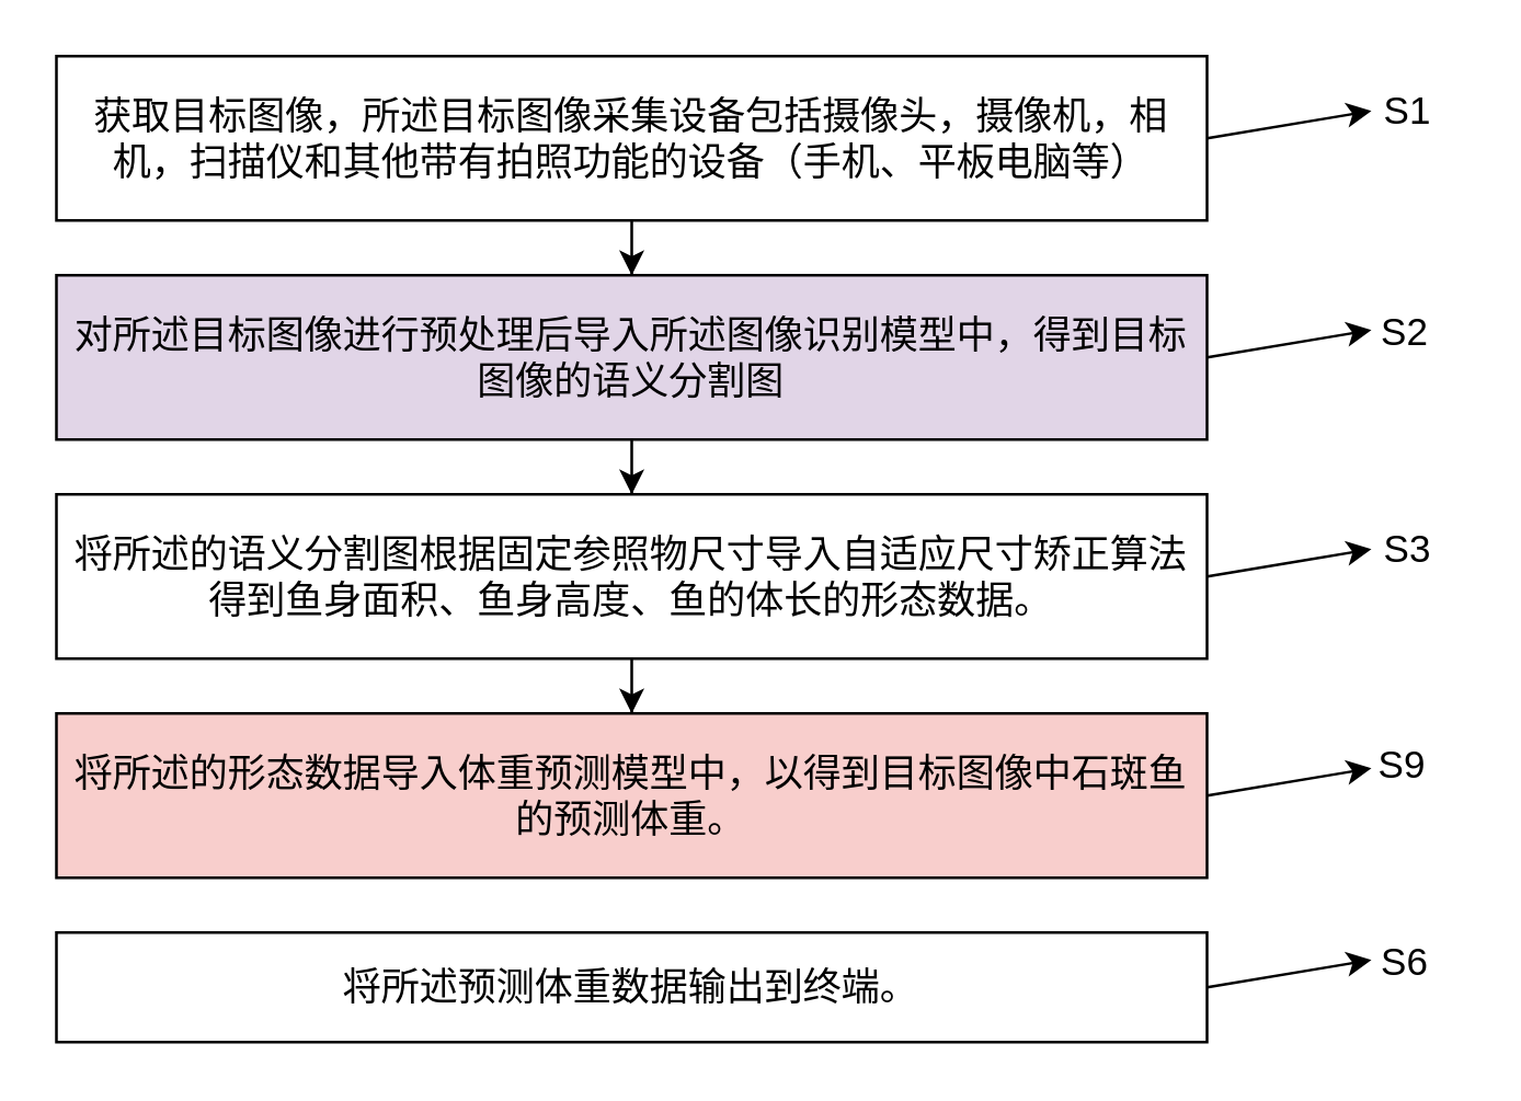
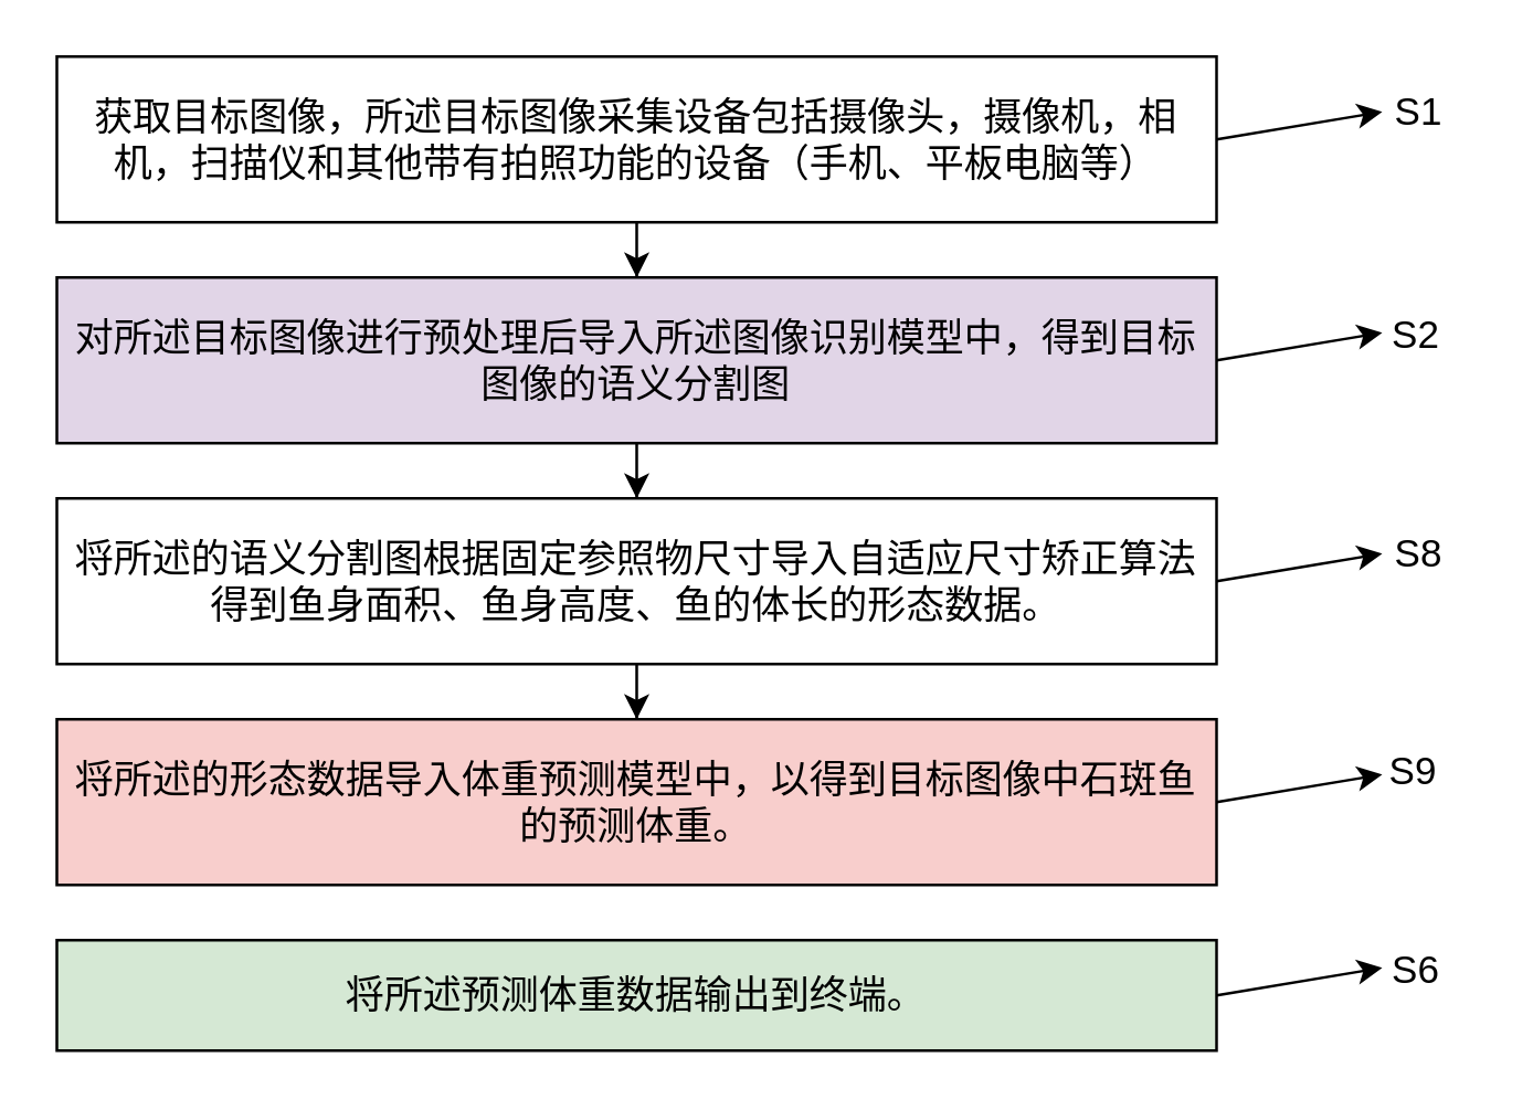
  <mxCell id="0" />
  <mxCell id="1" parent="0" />
  <mxCell id="2" style="edgeStyle=orthogonalEdgeStyle;rounded=0;orthogonalLoop=1;jettySize=auto;html=1;entryX=0.5;entryY=0;entryDx=0;entryDy=0;fontSize=14;" edge="1" parent="1" source="3" target="6"><mxGeometry relative="1" as="geometry" /></mxCell>
  <mxCell id="3" value="&lt;font style=&quot;font-size: 14px;&quot;&gt;获取目标图像，所述目标图像采集设备包括摄像头，摄像机，相机，扫描仪和其他带有拍照功能的设备（手机、平板电脑等）&lt;/font&gt;" style="rounded=0;whiteSpace=wrap;html=1;" vertex="1" parent="1"><mxGeometry x="20" y="20" width="420" height="60" as="geometry" /></mxCell>
  <mxCell id="4" style="edgeStyle=orthogonalEdgeStyle;rounded=0;orthogonalLoop=1;jettySize=auto;html=1;exitX=0.75;exitY=1;exitDx=0;exitDy=0;entryX=0.75;entryY=0.833;entryDx=0;entryDy=0;entryPerimeter=0;fontSize=14;" edge="1" source="6" target="6" parent="1"><mxGeometry relative="1" as="geometry" /></mxCell>
  <mxCell id="5" style="edgeStyle=orthogonalEdgeStyle;rounded=0;orthogonalLoop=1;jettySize=auto;html=1;entryX=0.5;entryY=0;entryDx=0;entryDy=0;fontSize=14;" edge="1" parent="1" source="6" target="8"><mxGeometry relative="1" as="geometry" /></mxCell>
  <mxCell id="6" value="&lt;span&gt;&lt;font style=&quot;font-size: 14px;&quot;&gt;对所述目标图像进行预处理后导入所述图像识别模型中，得到目标图像的语义分割图&lt;/font&gt;&lt;/span&gt;" style="rounded=0;whiteSpace=wrap;html=1;fillColor=#e1d5e7;" vertex="1" parent="1"><mxGeometry x="20" y="100" width="420" height="60" as="geometry" /></mxCell>
  <mxCell id="7" style="edgeStyle=orthogonalEdgeStyle;rounded=0;orthogonalLoop=1;jettySize=auto;html=1;entryX=0.5;entryY=0;entryDx=0;entryDy=0;fontSize=14;" edge="1" parent="1" source="8" target="9"><mxGeometry relative="1" as="geometry" /></mxCell>
  <mxCell id="8" value="&lt;span style=&quot;font-size: 14px;&quot;&gt;将所述的语义分割图根据固定参照物尺寸导入自适应尺寸矫正算法得到鱼身面积、鱼身高度、鱼的体长的形态数据。&lt;/span&gt;" style="rounded=0;whiteSpace=wrap;html=1;" vertex="1" parent="1"><mxGeometry x="20" y="180" width="420" height="60" as="geometry" /></mxCell>
  <mxCell id="9" value="&lt;span style=&quot;font-size: 14px;&quot;&gt;将所述的形态数据导入体重预测模型中，以得到目标图像中石斑鱼的预测体重。&lt;/span&gt;" style="rounded=0;whiteSpace=wrap;html=1;fillColor=#f8cecc;" vertex="1" parent="1"><mxGeometry x="20" y="260" width="420" height="60" as="geometry" /></mxCell>
- <mxCell id="10" value="&lt;span style=&quot;font-size: 14px;&quot;&gt;将所述预测体重数据输出到终端。&lt;/span&gt;" style="rounded=0;whiteSpace=wrap;html=1;" vertex="1" parent="1"><mxGeometry x="20" y="340" width="420" height="40" as="geometry" /></mxCell>
+ <mxCell id="10" value="&lt;span style=&quot;font-size: 14px;&quot;&gt;将所述预测体重数据输出到终端。&lt;/span&gt;" style="rounded=0;whiteSpace=wrap;html=1;fillColor=#d5e8d4;" vertex="1" parent="1"><mxGeometry x="20" y="340" width="420" height="40" as="geometry" /></mxCell>
  <mxCell id="11" value="" style="endArrow=classic;html=1;rounded=0;fontSize=14;" edge="1" parent="1"><mxGeometry width="50" height="50" relative="1" as="geometry"><mxPoint x="440" y="130" as="sourcePoint" /><mxPoint x="500" y="120" as="targetPoint" /></mxGeometry></mxCell>
  <mxCell id="12" value="" style="endArrow=classic;html=1;rounded=0;fontSize=14;" edge="1" parent="1"><mxGeometry width="50" height="50" relative="1" as="geometry"><mxPoint x="440" y="50" as="sourcePoint" /><mxPoint x="500" y="40" as="targetPoint" /></mxGeometry></mxCell>
  <mxCell id="13" value="" style="endArrow=classic;html=1;rounded=0;fontSize=14;" edge="1" parent="1"><mxGeometry width="50" height="50" relative="1" as="geometry"><mxPoint x="440" y="210" as="sourcePoint" /><mxPoint x="500" y="200" as="targetPoint" /></mxGeometry></mxCell>
  <mxCell id="14" value="" style="endArrow=classic;html=1;rounded=0;fontSize=14;" edge="1" parent="1"><mxGeometry width="50" height="50" relative="1" as="geometry"><mxPoint x="440" y="290" as="sourcePoint" /><mxPoint x="500" y="280" as="targetPoint" /></mxGeometry></mxCell>
  <mxCell id="15" value="" style="endArrow=classic;html=1;rounded=0;fontSize=14;" edge="1" parent="1"><mxGeometry width="50" height="50" relative="1" as="geometry"><mxPoint x="440" y="360" as="sourcePoint" /><mxPoint x="500" y="350" as="targetPoint" /></mxGeometry></mxCell>
  <mxCell id="16" value="S1" style="text;html=1;align=center;verticalAlign=middle;resizable=0;points=[];autosize=1;strokeColor=none;fillColor=none;fontSize=14;" vertex="1" parent="1"><mxGeometry x="493" y="25" width="40" height="30" as="geometry" /></mxCell>
  <mxCell id="17" value="S2" style="text;html=1;align=center;verticalAlign=middle;resizable=0;points=[];autosize=1;strokeColor=none;fillColor=none;fontSize=14;" vertex="1" parent="1"><mxGeometry x="492" y="106" width="40" height="30" as="geometry" /></mxCell>
- <mxCell id="18" value="S3" style="text;html=1;align=center;verticalAlign=middle;resizable=0;points=[];autosize=1;strokeColor=none;fillColor=none;fontSize=14;" vertex="1" parent="1"><mxGeometry x="493" y="185" width="40" height="30" as="geometry" /></mxCell>
+ <mxCell id="18" value="S8" style="text;html=1;align=center;verticalAlign=middle;resizable=0;points=[];autosize=1;strokeColor=none;fillColor=none;fontSize=14;" vertex="1" parent="1"><mxGeometry x="493" y="185" width="40" height="30" as="geometry" /></mxCell>
  <mxCell id="19" value="S9" style="text;html=1;align=center;verticalAlign=middle;resizable=0;points=[];autosize=1;strokeColor=none;fillColor=none;fontSize=14;" vertex="1" parent="1"><mxGeometry x="491" y="264" width="40" height="30" as="geometry" /></mxCell>
  <mxCell id="20" value="S6" style="text;html=1;align=center;verticalAlign=middle;resizable=0;points=[];autosize=1;strokeColor=none;fillColor=none;fontSize=14;" vertex="1" parent="1"><mxGeometry x="492" y="336" width="40" height="30" as="geometry" /></mxCell>
